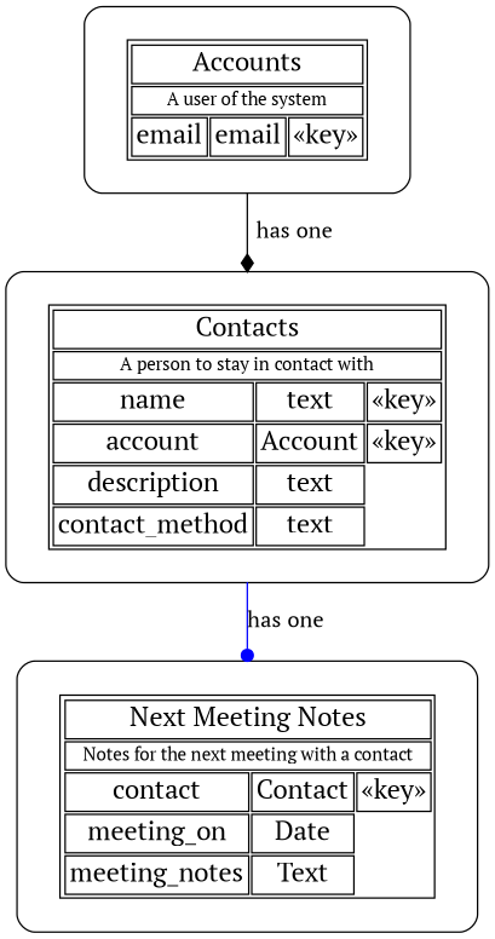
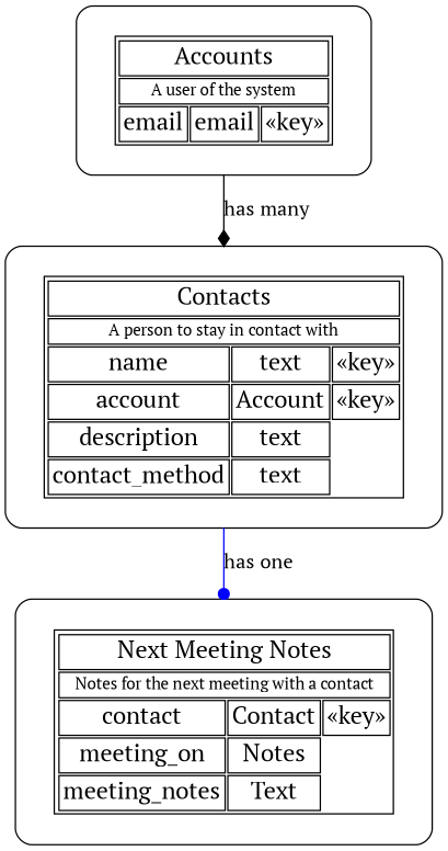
  digraph {
    fontname="PT Serif"
    nodesep=0.5
    rankdir=TB
    node [fontname="PT Serif" fontsize=18 margin="0.4,0.3" shape=Mrecord]
    edge [fontname="PT Serif" fontsize=15 style=solid]
    n1 [label=<   <TABLE>     <TR><TD COLSPAN="3">Contacts</TD></TR>     <TR><TD COLSPAN="3"><FONT POINT-SIZE="12">A person to stay in contact with</FONT></TD></TR>     <TR>       <TD>name</TD>       <TD>text</TD>       <TD>«key»</TD>     </TR>     <TR>       <TD>account</TD>       <TD>Account</TD>       <TD>«key»</TD>     </TR>     <TR>       <TD>description</TD>       <TD>text</TD>     </TR>     <TR>       <TD>contact_method</TD>       <TD>text</TD>     </TR>   </TABLE>   >]
-   n2 [label=<   <TABLE>     <TR><TD COLSPAN="3">Next Meeting Notes</TD></TR>     <TR><TD COLSPAN="3"><FONT POINT-SIZE="12">Notes for the next meeting with a contact</FONT></TD></TR>     <TR>       <TD>contact</TD>       <TD>Contact</TD>       <TD>«key»</TD>     </TR>     <TR>       <TD>meeting_on</TD>       <TD>Date</TD>     </TR>     <TR>       <TD>meeting_notes</TD>       <TD>Text</TD>     </TR>   </TABLE>   >]
+   n2 [label=<   <TABLE>     <TR><TD COLSPAN="3">Next Meeting Notes</TD></TR>     <TR><TD COLSPAN="3"><FONT POINT-SIZE="12">Notes for the next meeting with a contact</FONT></TD></TR>     <TR>       <TD>contact</TD>       <TD>Contact</TD>       <TD>«key»</TD>     </TR>     <TR>       <TD>meeting_on</TD>       <TD>Notes</TD>     </TR>     <TR>       <TD>meeting_notes</TD>       <TD>Text</TD>     </TR>   </TABLE>   >]
    n3 [label=<   <TABLE>     <TR><TD COLSPAN="3">Accounts</TD></TR>     <TR><TD COLSPAN="3"><FONT POINT-SIZE="12">A user of the system</FONT></TD></TR>     <TR>       <TD>email</TD>       <TD>email</TD>       <TD>«key»</TD>     </TR>   </TABLE>   >]
    n1 -> n2 [arrowhead=dot color=blue label="has one" tailport=contacts]
-   n3 -> n1 [arrowhead=diamond color=black label="has one"]
+   n3 -> n1 [arrowhead=diamond color=black label="has many"]
  }
